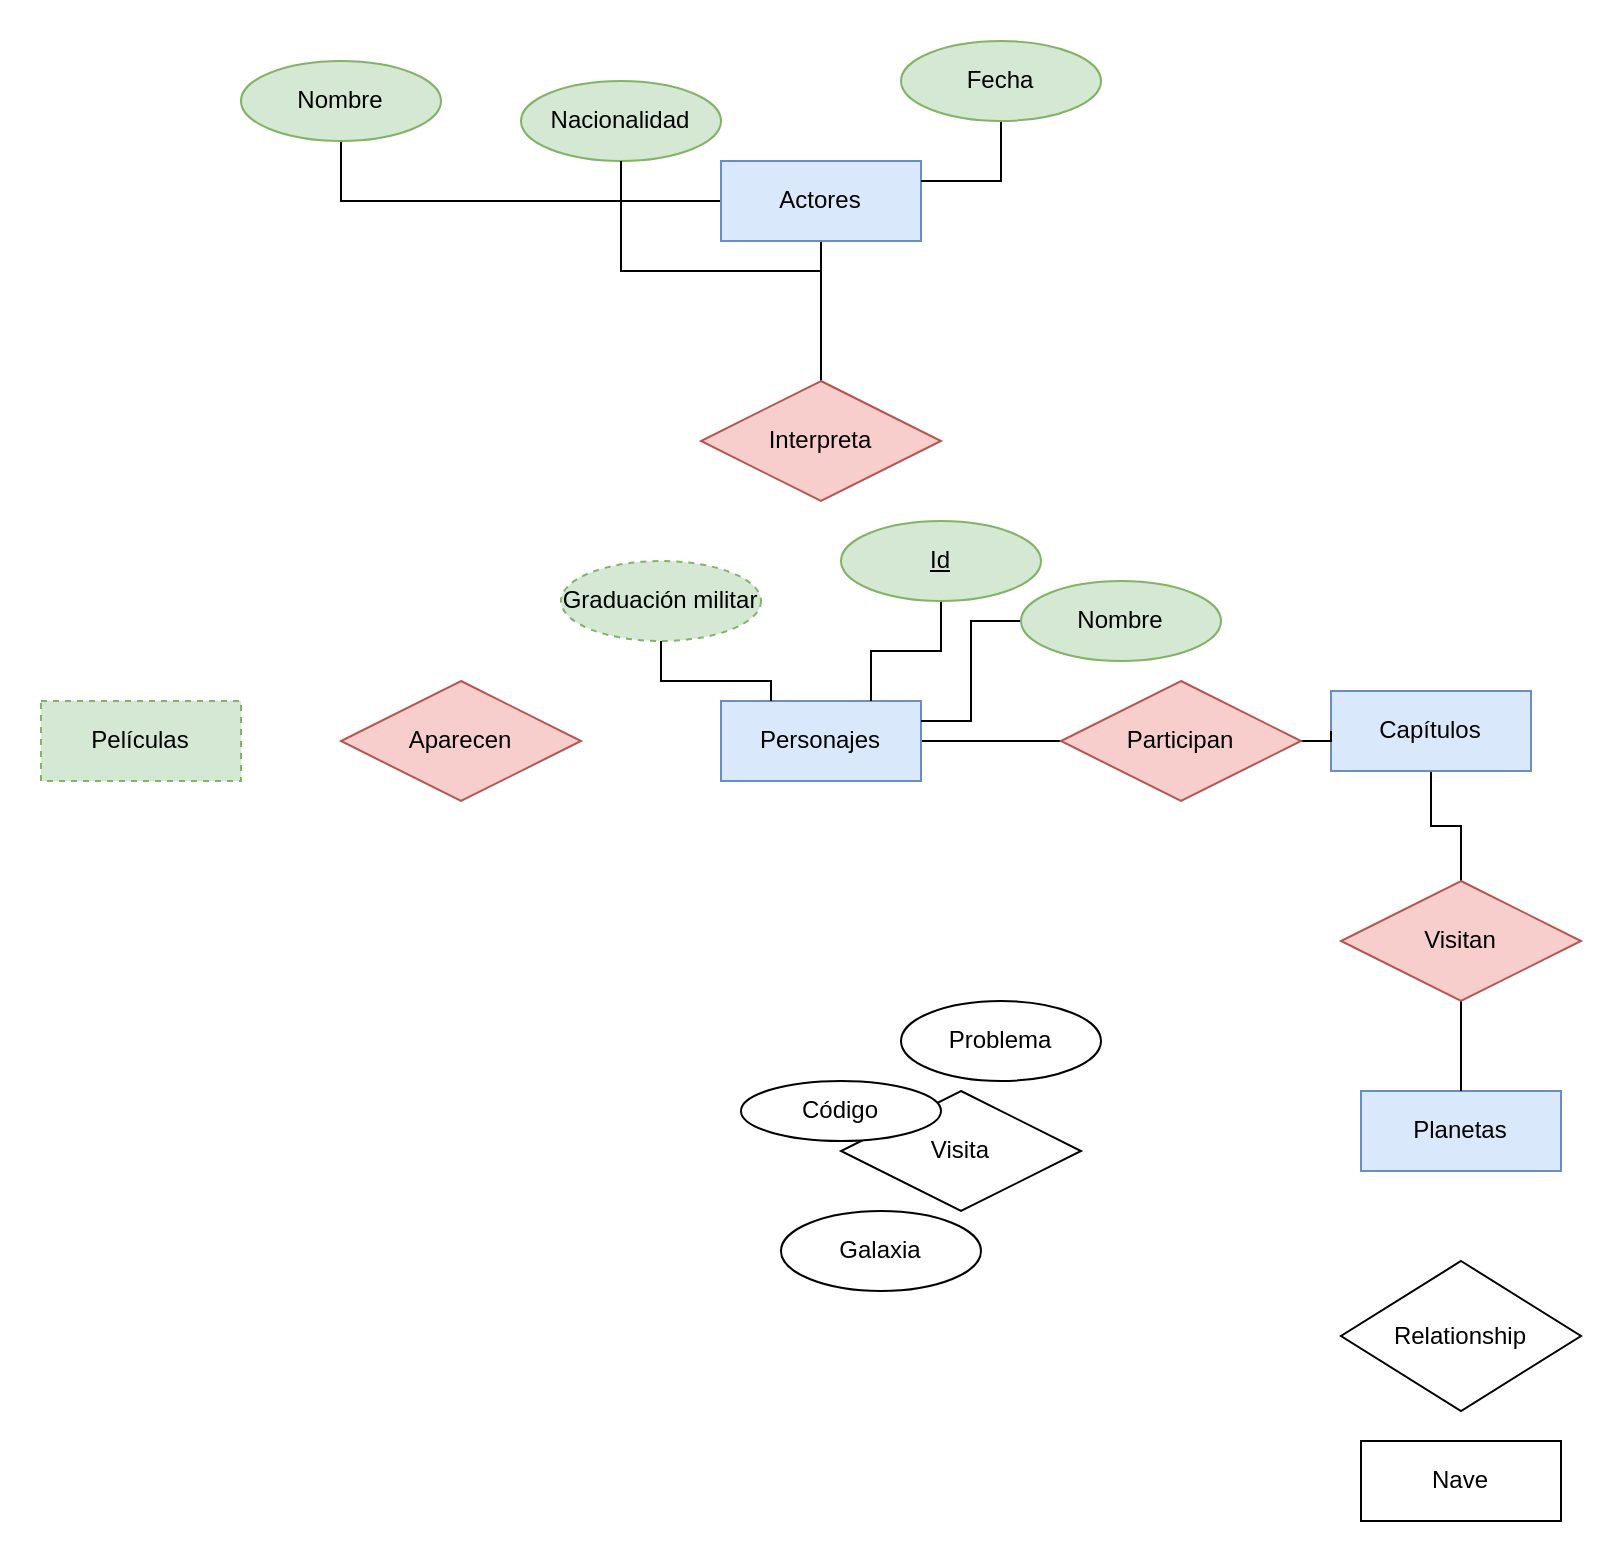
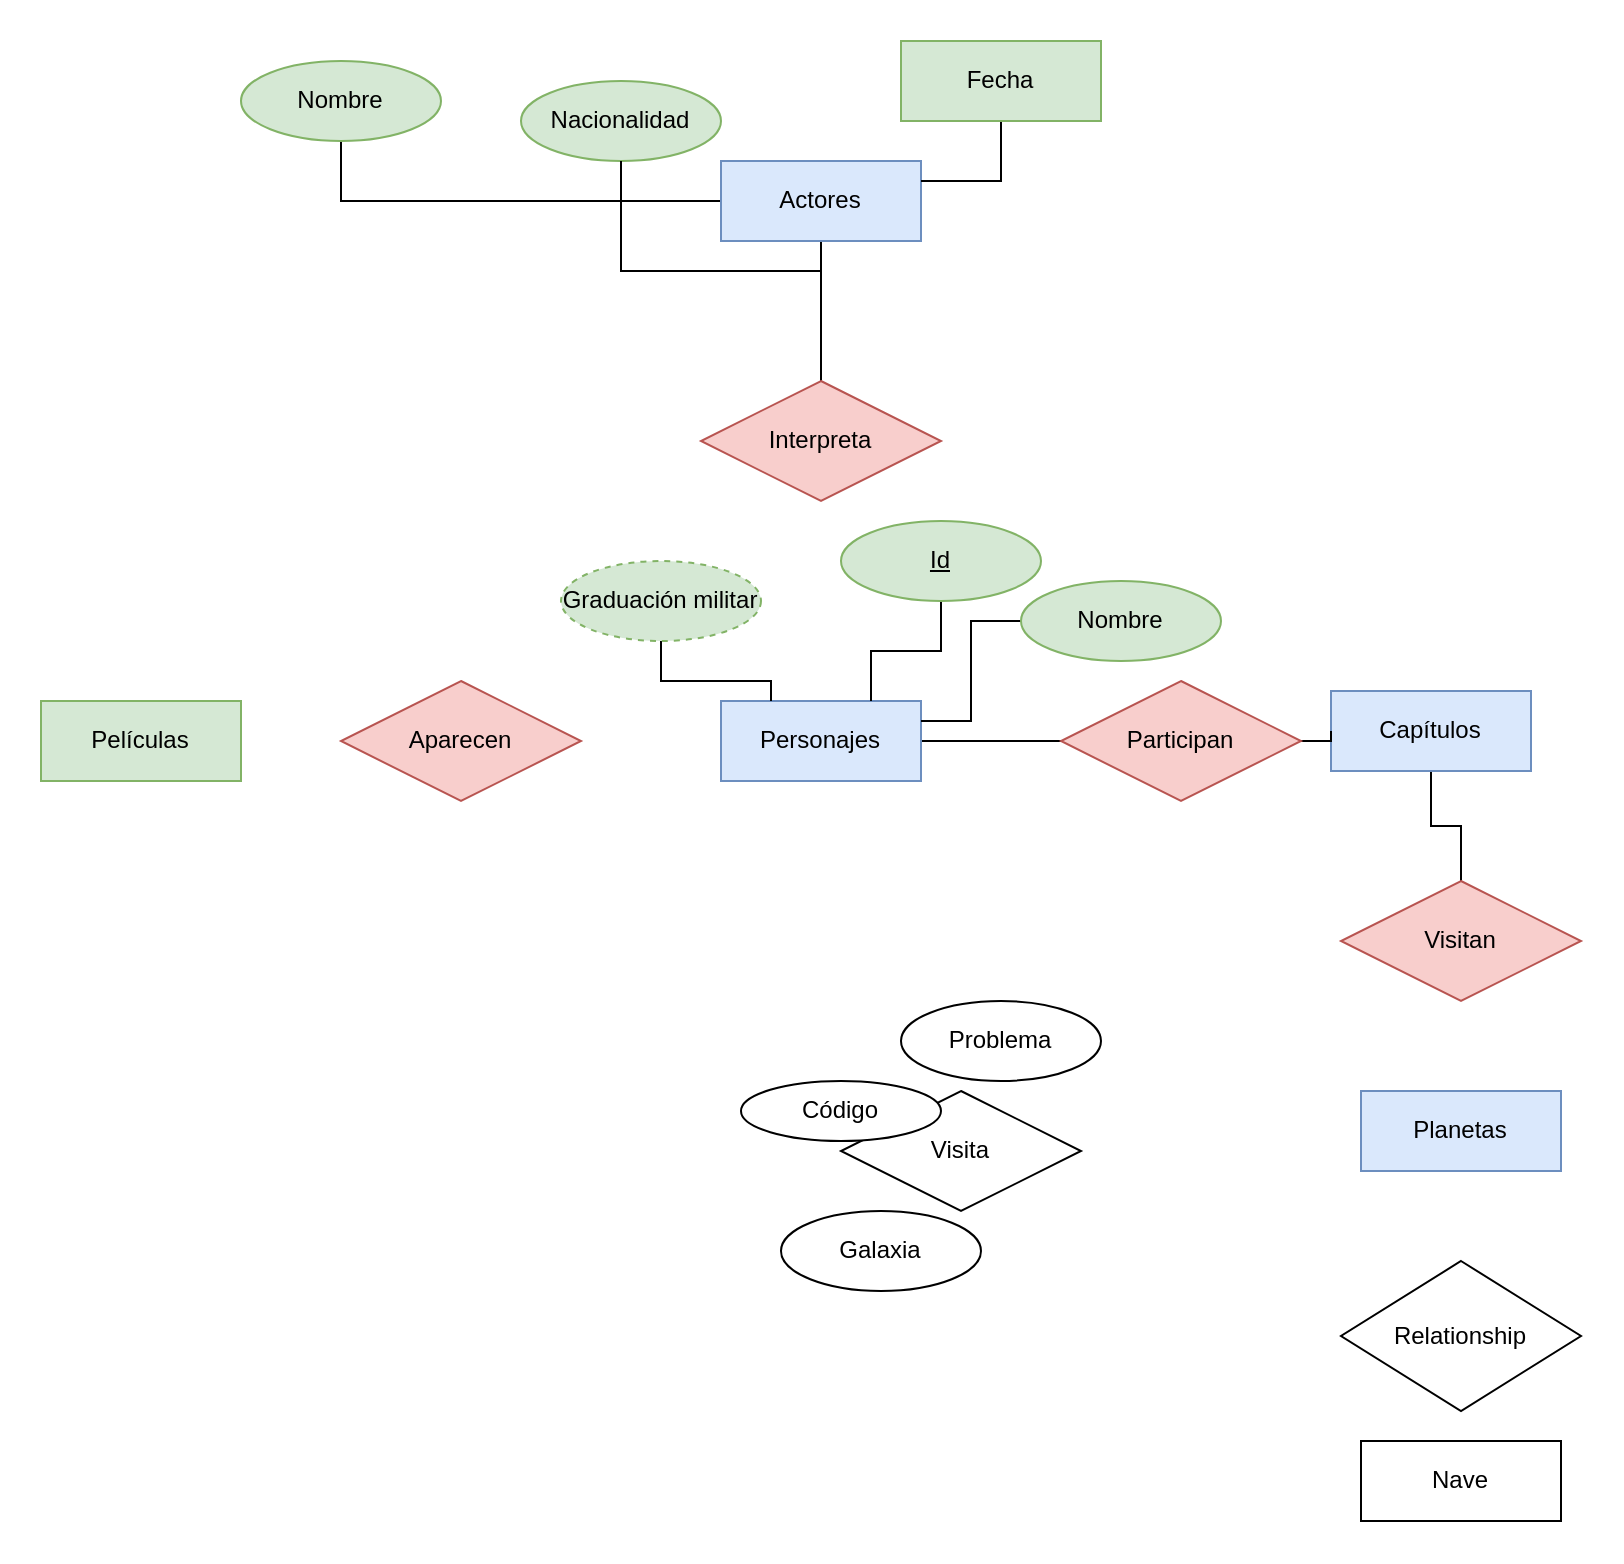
  <mxCell id="0" />
  <mxCell id="1" parent="0" />
  <mxCell id="2" style="edgeStyle=orthogonalEdgeStyle;rounded=0;orthogonalLoop=1;jettySize=auto;html=1;endArrow=none;endFill=0;" edge="1" parent="1" source="4" target="16"><mxGeometry relative="1" as="geometry" /></mxCell>
  <mxCell id="3" style="edgeStyle=orthogonalEdgeStyle;rounded=0;orthogonalLoop=1;jettySize=auto;html=1;entryX=0.5;entryY=1;entryDx=0;entryDy=0;endArrow=none;endFill=0;" edge="1" parent="1" source="4" target="14"><mxGeometry relative="1" as="geometry" /></mxCell>
  <mxCell id="4" value="Actores" style="whiteSpace=wrap;html=1;align=center;fillColor=#dae8fc;strokeColor=#6c8ebf;" parent="1" vertex="1"><mxGeometry x="360" y="80" width="100" height="40" as="geometry" /></mxCell>
- <mxCell id="5" value="Películas" style="whiteSpace=wrap;html=1;align=center;fillColor=#d5e8d4;strokeColor=#82b366;dashed=1;" parent="1" vertex="1"><mxGeometry x="20" y="350" width="100" height="40" as="geometry" /></mxCell>
+ <mxCell id="5" value="Películas" style="whiteSpace=wrap;html=1;align=center;fillColor=#d5e8d4;strokeColor=#82b366;" parent="1" vertex="1"><mxGeometry x="20" y="350" width="100" height="40" as="geometry" /></mxCell>
  <mxCell id="6" style="edgeStyle=orthogonalEdgeStyle;rounded=0;orthogonalLoop=1;jettySize=auto;html=1;endArrow=none;endFill=0;" edge="1" parent="1" source="7" target="26"><mxGeometry relative="1" as="geometry" /></mxCell>
  <mxCell id="7" value="Personajes" style="whiteSpace=wrap;html=1;align=center;fillColor=#dae8fc;strokeColor=#6c8ebf;" parent="1" vertex="1"><mxGeometry x="360" y="350" width="100" height="40" as="geometry" /></mxCell>
  <mxCell id="8" style="edgeStyle=orthogonalEdgeStyle;rounded=0;orthogonalLoop=1;jettySize=auto;html=1;entryX=0.5;entryY=0;entryDx=0;entryDy=0;endArrow=none;endFill=0;" edge="1" parent="1" source="9" target="31"><mxGeometry relative="1" as="geometry" /></mxCell>
  <mxCell id="9" value="Capítulos" style="whiteSpace=wrap;html=1;align=center;fillColor=#dae8fc;strokeColor=#6c8ebf;" parent="1" vertex="1"><mxGeometry x="665" y="345" width="100" height="40" as="geometry" /></mxCell>
  <mxCell id="10" value="Planetas" style="whiteSpace=wrap;html=1;align=center;fillColor=#dae8fc;strokeColor=#6c8ebf;" parent="1" vertex="1"><mxGeometry x="680" y="545" width="100" height="40" as="geometry" /></mxCell>
  <mxCell id="11" style="edgeStyle=orthogonalEdgeStyle;rounded=0;orthogonalLoop=1;jettySize=auto;html=1;entryX=1;entryY=0.25;entryDx=0;entryDy=0;endArrow=none;endFill=0;" edge="1" parent="1" source="12" target="4"><mxGeometry relative="1" as="geometry" /></mxCell>
- <mxCell id="12" value="Fecha" style="ellipse;whiteSpace=wrap;html=1;align=center;fillColor=#d5e8d4;strokeColor=#82b366;" vertex="1" parent="1"><mxGeometry x="450" y="20" width="100" height="40" as="geometry" /></mxCell>
+ <mxCell id="12" value="Fecha" style="whiteSpace=wrap;html=1;align=center;fillColor=#d5e8d4;strokeColor=#82b366;rounded=0;" vertex="1" parent="1"><mxGeometry x="450" y="20" width="100" height="40" as="geometry" /></mxCell>
  <mxCell id="13" value="Nacionalidad" style="ellipse;whiteSpace=wrap;html=1;align=center;fillColor=#d5e8d4;strokeColor=#82b366;" vertex="1" parent="1"><mxGeometry x="260" y="40" width="100" height="40" as="geometry" /></mxCell>
  <mxCell id="14" value="Nombre" style="ellipse;whiteSpace=wrap;html=1;align=center;fillColor=#d5e8d4;strokeColor=#82b366;" vertex="1" parent="1"><mxGeometry x="120" y="30" width="100" height="40" as="geometry" /></mxCell>
  <mxCell id="15" style="edgeStyle=orthogonalEdgeStyle;rounded=0;orthogonalLoop=1;jettySize=auto;html=1;endArrow=none;endFill=0;" edge="1" parent="1" source="16" target="13"><mxGeometry relative="1" as="geometry" /></mxCell>
  <mxCell id="16" value="Interpreta" style="shape=rhombus;perimeter=rhombusPerimeter;whiteSpace=wrap;html=1;align=center;fillColor=#f8cecc;strokeColor=#b85450;" vertex="1" parent="1"><mxGeometry x="350" y="190" width="120" height="60" as="geometry" /></mxCell>
  <mxCell id="17" value="Visita" style="shape=rhombus;perimeter=rhombusPerimeter;whiteSpace=wrap;html=1;align=center;" vertex="1" parent="1"><mxGeometry x="420" y="545" width="120" height="60" as="geometry" /></mxCell>
  <mxCell id="18" value="Código" style="ellipse;whiteSpace=wrap;html=1;align=center;" vertex="1" parent="1"><mxGeometry x="370" y="540" width="100" height="30" as="geometry" /></mxCell>
  <mxCell id="19" value="Galaxia" style="ellipse;whiteSpace=wrap;html=1;align=center;" vertex="1" parent="1"><mxGeometry x="390" y="605" width="100" height="40" as="geometry" /></mxCell>
  <mxCell id="20" value="Problema" style="ellipse;whiteSpace=wrap;html=1;align=center;" vertex="1" parent="1"><mxGeometry x="450" y="500" width="100" height="40" as="geometry" /></mxCell>
  <mxCell id="21" style="edgeStyle=orthogonalEdgeStyle;rounded=0;orthogonalLoop=1;jettySize=auto;html=1;entryX=0.25;entryY=0;entryDx=0;entryDy=0;endArrow=none;endFill=0;" edge="1" parent="1" source="22" target="7"><mxGeometry relative="1" as="geometry" /></mxCell>
  <mxCell id="22" value="Graduación militar" style="ellipse;whiteSpace=wrap;html=1;align=center;fillColor=#d5e8d4;strokeColor=#82b366;dashed=1;" vertex="1" parent="1"><mxGeometry x="280" y="280" width="100" height="40" as="geometry" /></mxCell>
  <mxCell id="23" style="edgeStyle=orthogonalEdgeStyle;rounded=0;orthogonalLoop=1;jettySize=auto;html=1;entryX=1;entryY=0.25;entryDx=0;entryDy=0;endArrow=none;endFill=0;" edge="1" parent="1" source="24" target="7"><mxGeometry relative="1" as="geometry" /></mxCell>
  <mxCell id="24" value="Nombre" style="ellipse;whiteSpace=wrap;html=1;align=center;fillColor=#d5e8d4;strokeColor=#82b366;" vertex="1" parent="1"><mxGeometry x="510" y="290" width="100" height="40" as="geometry" /></mxCell>
  <mxCell id="25" style="edgeStyle=orthogonalEdgeStyle;rounded=0;orthogonalLoop=1;jettySize=auto;html=1;exitX=1;exitY=0.5;exitDx=0;exitDy=0;entryX=0;entryY=0.5;entryDx=0;entryDy=0;endArrow=none;endFill=0;" edge="1" parent="1" source="26" target="9"><mxGeometry relative="1" as="geometry" /></mxCell>
  <mxCell id="26" value="Participan" style="shape=rhombus;perimeter=rhombusPerimeter;whiteSpace=wrap;html=1;align=center;fillColor=#f8cecc;strokeColor=#b85450;" vertex="1" parent="1"><mxGeometry x="530" y="340" width="120" height="60" as="geometry" /></mxCell>
  <mxCell id="27" style="edgeStyle=orthogonalEdgeStyle;rounded=0;orthogonalLoop=1;jettySize=auto;html=1;entryX=0.75;entryY=0;entryDx=0;entryDy=0;endArrow=none;endFill=0;" edge="1" parent="1" source="28" target="7"><mxGeometry relative="1" as="geometry" /></mxCell>
  <mxCell id="28" value="Id" style="ellipse;whiteSpace=wrap;html=1;align=center;fontStyle=4;fillColor=#d5e8d4;strokeColor=#82b366;" vertex="1" parent="1"><mxGeometry x="420" y="260" width="100" height="40" as="geometry" /></mxCell>
  <mxCell id="29" value="Aparecen" style="shape=rhombus;perimeter=rhombusPerimeter;whiteSpace=wrap;html=1;align=center;fillColor=#f8cecc;strokeColor=#b85450;" vertex="1" parent="1"><mxGeometry x="170" y="340" width="120" height="60" as="geometry" /></mxCell>
- <mxCell id="30" style="edgeStyle=orthogonalEdgeStyle;rounded=0;orthogonalLoop=1;jettySize=auto;html=1;endArrow=none;endFill=0;" edge="1" parent="1" source="31" target="10"><mxGeometry relative="1" as="geometry" /></mxCell>
  <mxCell id="31" value="Visitan" style="shape=rhombus;perimeter=rhombusPerimeter;whiteSpace=wrap;html=1;align=center;fillColor=#f8cecc;strokeColor=#b85450;" vertex="1" parent="1"><mxGeometry x="670" y="440" width="120" height="60" as="geometry" /></mxCell>
  <mxCell id="32" value="Nave" style="whiteSpace=wrap;html=1;align=center;" vertex="1" parent="1"><mxGeometry x="680" y="720" width="100" height="40" as="geometry" /></mxCell>
  <mxCell id="33" value="Relationship" style="shape=rhombus;perimeter=rhombusPerimeter;whiteSpace=wrap;html=1;align=center;" vertex="1" parent="1"><mxGeometry x="670" y="630" width="120" height="75" as="geometry" /></mxCell>
